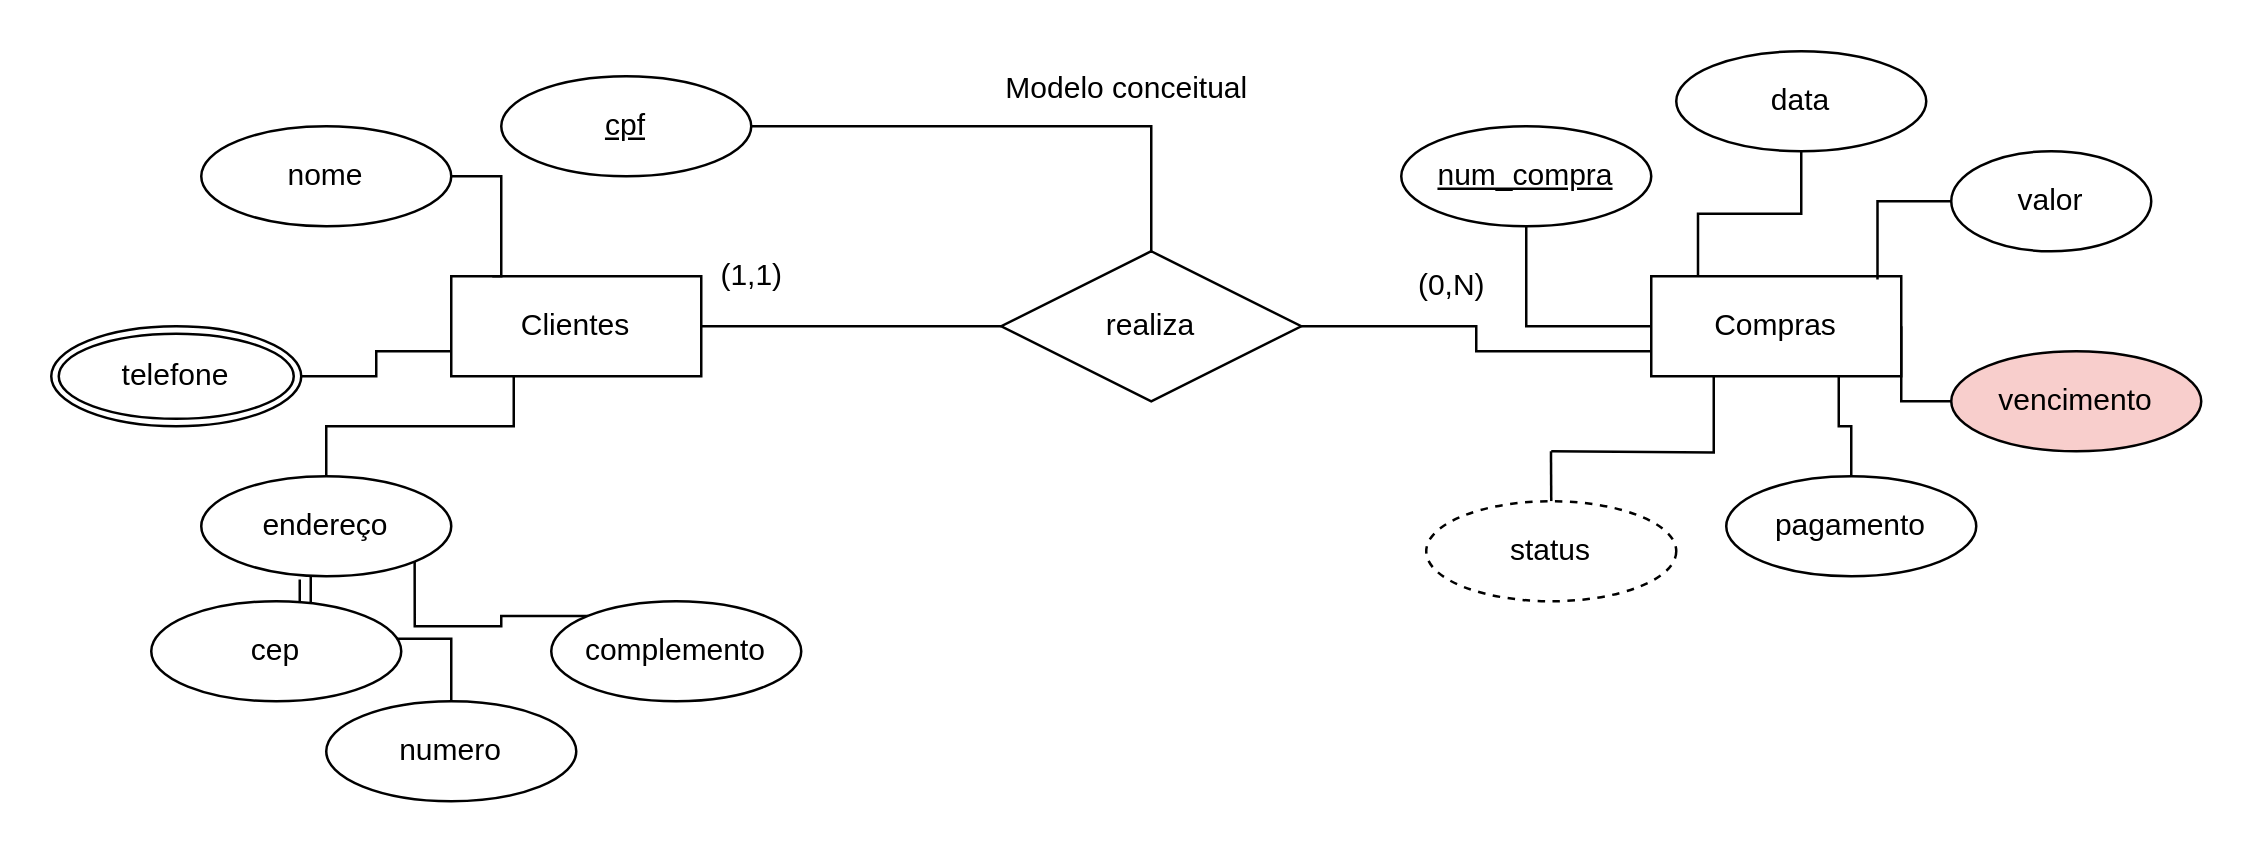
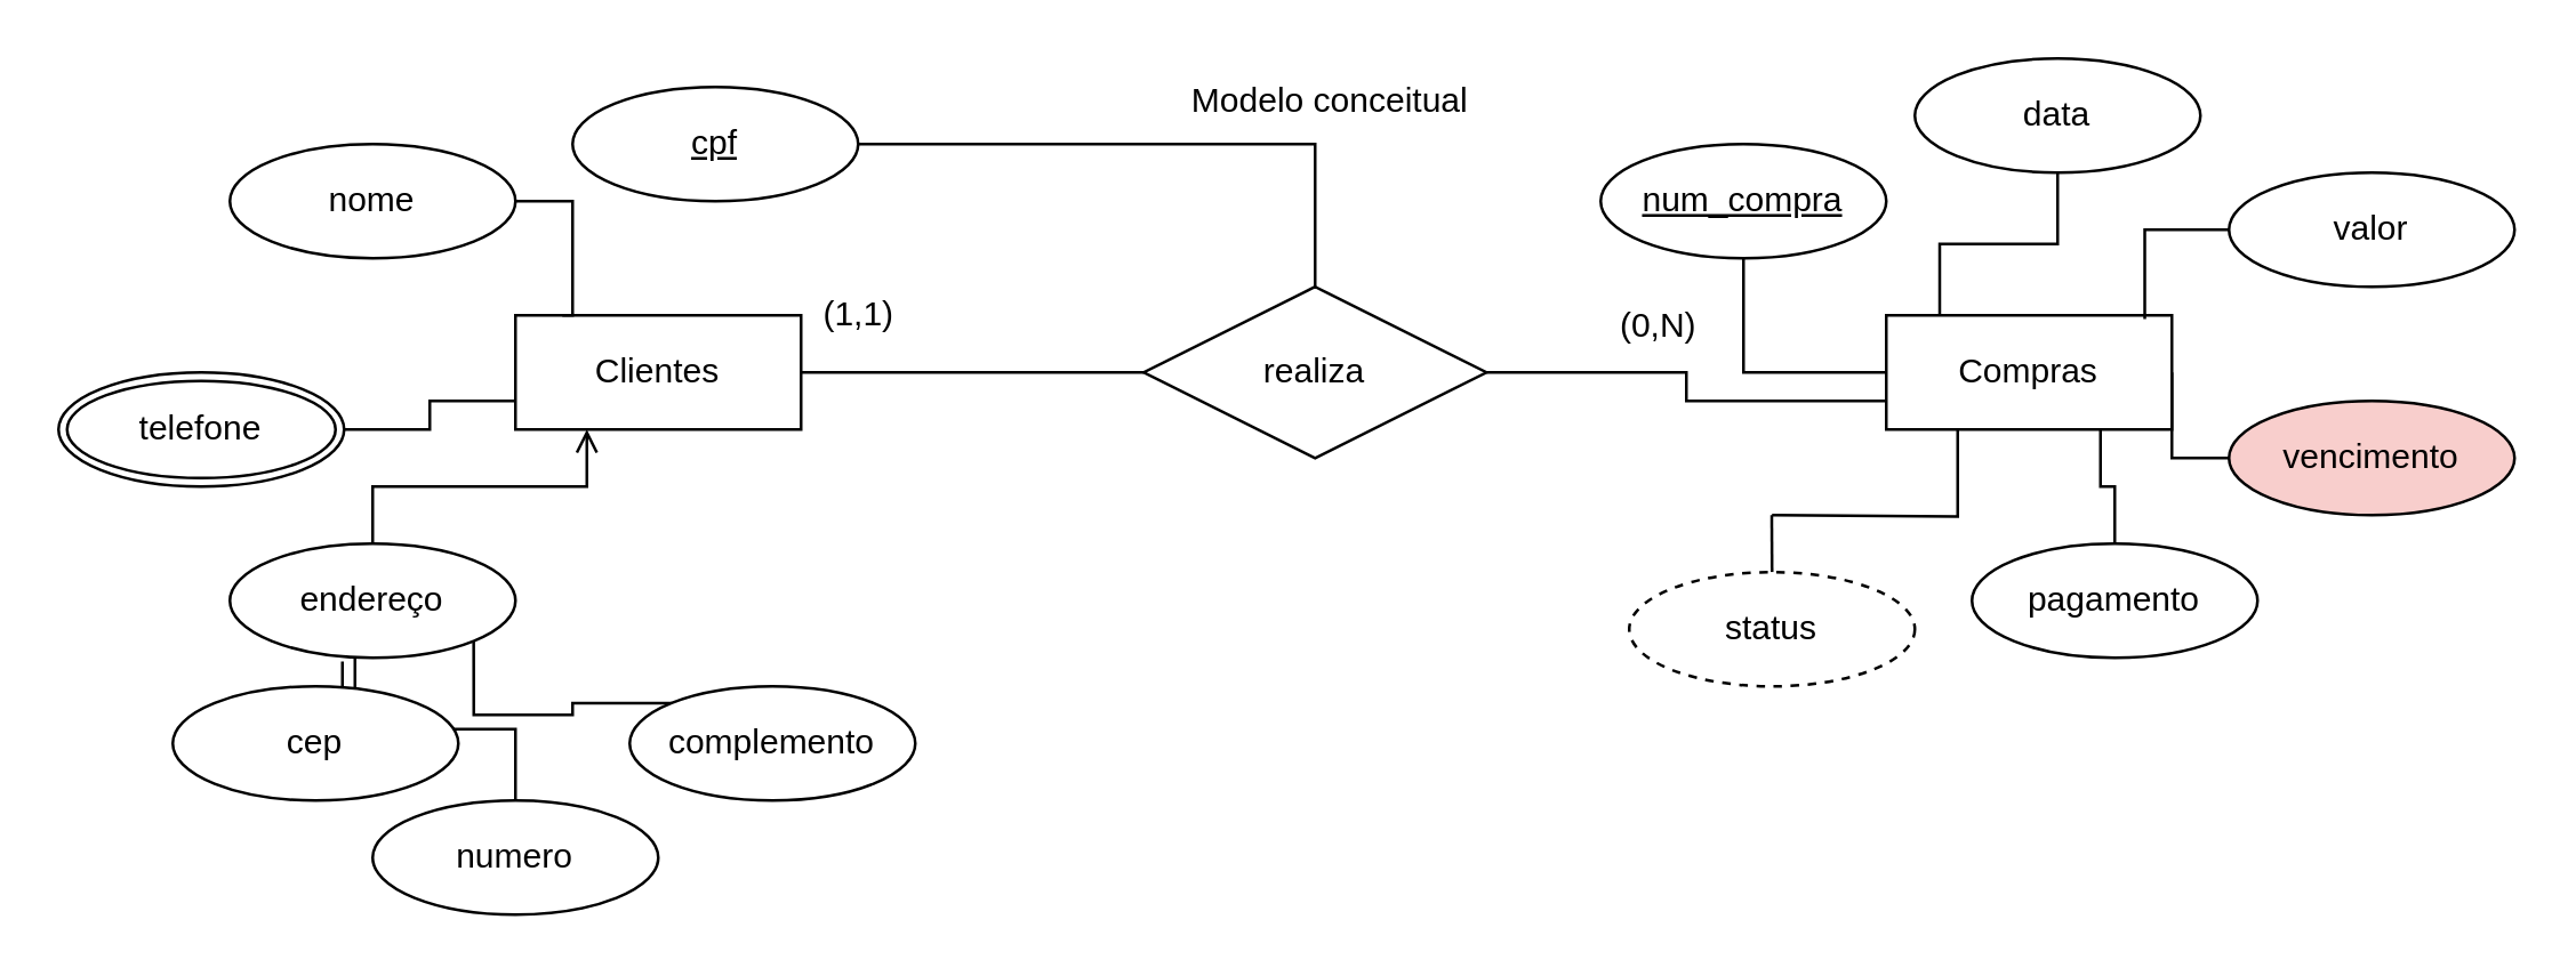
  <mxCell id="0" />
  <mxCell id="1" parent="0" />
  <mxCell id="2" style="edgeStyle=orthogonalEdgeStyle;rounded=0;orthogonalLoop=1;jettySize=auto;html=1;exitX=1;exitY=0.5;exitDx=0;exitDy=0;endArrow=none;endFill=0;" edge="1" parent="1" source="3" target="6"><mxGeometry relative="1" as="geometry" /></mxCell>
  <mxCell id="3" value="Clientes" style="whiteSpace=wrap;html=1;align=center;" vertex="1" parent="1"><mxGeometry x="180" y="110" width="100" height="40" as="geometry" /></mxCell>
  <mxCell id="4" value="Compras" style="whiteSpace=wrap;html=1;align=center;" vertex="1" parent="1"><mxGeometry x="660" y="110" width="100" height="40" as="geometry" /></mxCell>
  <mxCell id="5" style="edgeStyle=orthogonalEdgeStyle;rounded=0;orthogonalLoop=1;jettySize=auto;html=1;exitX=1;exitY=0.5;exitDx=0;exitDy=0;entryX=0;entryY=0.75;entryDx=0;entryDy=0;endArrow=none;endFill=0;" edge="1" parent="1" source="6" target="4"><mxGeometry relative="1" as="geometry" /></mxCell>
  <mxCell id="6" value="realiza" style="shape=rhombus;perimeter=rhombusPerimeter;whiteSpace=wrap;html=1;align=center;" vertex="1" parent="1"><mxGeometry x="400" y="100" width="120" height="60" as="geometry" /></mxCell>
  <mxCell id="7" style="edgeStyle=orthogonalEdgeStyle;rounded=0;orthogonalLoop=1;jettySize=auto;html=1;exitX=0.5;exitY=0;exitDx=0;exitDy=0;entryX=0.394;entryY=1.033;entryDx=0;entryDy=0;entryPerimeter=0;endArrow=none;endFill=0;" edge="1" parent="1" source="8" target="31"><mxGeometry relative="1" as="geometry" /></mxCell>
  <mxCell id="8" value="numero" style="ellipse;whiteSpace=wrap;html=1;align=center;" vertex="1" parent="1"><mxGeometry x="130" y="280" width="100" height="40" as="geometry" /></mxCell>
  <mxCell id="9" style="edgeStyle=orthogonalEdgeStyle;rounded=0;orthogonalLoop=1;jettySize=auto;html=1;exitX=0;exitY=0;exitDx=0;exitDy=0;entryX=1;entryY=1;entryDx=0;entryDy=0;endArrow=none;endFill=0;" edge="1" parent="1" source="10" target="31"><mxGeometry relative="1" as="geometry" /></mxCell>
  <mxCell id="10" value="complemento" style="ellipse;whiteSpace=wrap;html=1;align=center;" vertex="1" parent="1"><mxGeometry x="220" y="240" width="100" height="40" as="geometry" /></mxCell>
  <mxCell id="11" value="cep" style="ellipse;whiteSpace=wrap;html=1;align=center;" vertex="1" parent="1"><mxGeometry x="60" y="240" width="100" height="40" as="geometry" /></mxCell>
  <mxCell id="12" style="edgeStyle=orthogonalEdgeStyle;rounded=0;orthogonalLoop=1;jettySize=auto;html=1;exitX=1;exitY=0.5;exitDx=0;exitDy=0;entryX=0.164;entryY=-0.022;entryDx=0;entryDy=0;entryPerimeter=0;endArrow=none;endFill=0;" edge="1" parent="1" source="13" target="3"><mxGeometry relative="1" as="geometry" /></mxCell>
  <mxCell id="13" value="nome" style="ellipse;whiteSpace=wrap;html=1;align=center;" vertex="1" parent="1"><mxGeometry x="80" y="50" width="100" height="40" as="geometry" /></mxCell>
  <mxCell id="14" value="" style="edgeStyle=orthogonalEdgeStyle;rounded=0;orthogonalLoop=1;jettySize=auto;html=1;endArrow=none;endFill=0;" edge="1" parent="1" source="15" target="6"><mxGeometry relative="1" as="geometry" /></mxCell>
  <mxCell id="15" value="cpf" style="ellipse;whiteSpace=wrap;html=1;align=center;fontStyle=4;" vertex="1" parent="1"><mxGeometry x="200" y="30" width="100" height="40" as="geometry" /></mxCell>
  <mxCell id="16" style="edgeStyle=orthogonalEdgeStyle;rounded=0;orthogonalLoop=1;jettySize=auto;html=1;exitX=0.5;exitY=1;exitDx=0;exitDy=0;entryX=0.187;entryY=-0.004;entryDx=0;entryDy=0;entryPerimeter=0;endArrow=none;endFill=0;" edge="1" parent="1" source="17" target="4"><mxGeometry relative="1" as="geometry" /></mxCell>
  <mxCell id="17" value="data" style="ellipse;whiteSpace=wrap;html=1;align=center;" vertex="1" parent="1"><mxGeometry x="670" width="100" height="40" as="geometry" y="20" /></mxCell>
  <mxCell id="18" style="edgeStyle=orthogonalEdgeStyle;rounded=0;orthogonalLoop=1;jettySize=auto;html=1;exitX=0;exitY=0.5;exitDx=0;exitDy=0;entryX=0.905;entryY=0.033;entryDx=0;entryDy=0;entryPerimeter=0;endArrow=none;endFill=0;" edge="1" parent="1" source="19" target="4"><mxGeometry relative="1" as="geometry" /></mxCell>
- <mxCell id="19" value="valor" style="ellipse;whiteSpace=wrap;html=1;align=center;" vertex="1" parent="1"><mxGeometry x="780" y="60" width="80" height="40" as="geometry" /></mxCell>
+ <mxCell id="19" value="valor" style="ellipse;whiteSpace=wrap;html=1;align=center;" vertex="1" parent="1"><mxGeometry x="780" y="60" width="100" height="40" as="geometry" /></mxCell>
  <mxCell id="20" style="edgeStyle=orthogonalEdgeStyle;rounded=0;orthogonalLoop=1;jettySize=auto;html=1;exitX=0;exitY=0.5;exitDx=0;exitDy=0;entryX=1;entryY=0.5;entryDx=0;entryDy=0;endArrow=none;endFill=0;" edge="1" parent="1" source="21" target="4"><mxGeometry relative="1" as="geometry" /></mxCell>
  <mxCell id="21" value="vencimento" style="ellipse;whiteSpace=wrap;html=1;align=center;fillColor=#f8cecc;" vertex="1" parent="1"><mxGeometry x="780" y="140" width="100" height="40" as="geometry" /></mxCell>
  <mxCell id="22" style="edgeStyle=orthogonalEdgeStyle;rounded=0;orthogonalLoop=1;jettySize=auto;html=1;exitX=0.5;exitY=0;exitDx=0;exitDy=0;entryX=0.75;entryY=1;entryDx=0;entryDy=0;endArrow=none;endFill=0;" edge="1" parent="1" source="23" target="4"><mxGeometry relative="1" as="geometry" /></mxCell>
  <mxCell id="23" value="pagamento" style="ellipse;whiteSpace=wrap;html=1;align=center;" vertex="1" parent="1"><mxGeometry x="690" y="190" width="100" height="40" as="geometry" /></mxCell>
  <mxCell id="24" style="edgeStyle=orthogonalEdgeStyle;rounded=0;orthogonalLoop=1;jettySize=auto;html=1;exitX=0.5;exitY=0;exitDx=0;exitDy=0;entryX=0.25;entryY=1;entryDx=0;entryDy=0;endArrow=none;endFill=0;" edge="1" parent="1" target="4"><mxGeometry relative="1" as="geometry"><mxPoint x="620" y="180" as="sourcePoint" /></mxGeometry></mxCell>
  <mxCell id="25" style="edgeStyle=orthogonalEdgeStyle;rounded=0;orthogonalLoop=1;jettySize=auto;html=1;exitX=0.5;exitY=1;exitDx=0;exitDy=0;entryX=0;entryY=0.5;entryDx=0;entryDy=0;endArrow=none;endFill=0;" edge="1" parent="1" source="26" target="4"><mxGeometry relative="1" as="geometry" /></mxCell>
  <mxCell id="26" value="num_compra" style="ellipse;whiteSpace=wrap;html=1;align=center;fontStyle=4;" vertex="1" parent="1"><mxGeometry x="560" y="50" width="100" height="40" as="geometry" /></mxCell>
  <mxCell id="27" style="edgeStyle=orthogonalEdgeStyle;rounded=0;orthogonalLoop=1;jettySize=auto;html=1;exitX=0.5;exitY=0;exitDx=0;exitDy=0;endArrow=none;endFill=0;" edge="1" parent="1" source="28"><mxGeometry relative="1" as="geometry"><mxPoint x="619.889" y="180" as="targetPoint" /></mxGeometry></mxCell>
  <mxCell id="28" value="status" style="ellipse;whiteSpace=wrap;html=1;align=center;dashed=1;" vertex="1" parent="1"><mxGeometry x="570" y="200" width="100" height="40" as="geometry" /></mxCell>
- <mxCell id="29" style="edgeStyle=orthogonalEdgeStyle;rounded=0;orthogonalLoop=1;jettySize=auto;html=1;exitX=0.5;exitY=0;exitDx=0;exitDy=0;entryX=0.25;entryY=1;entryDx=0;entryDy=0;endArrow=none;endFill=0;" edge="1" parent="1" source="31" target="3"><mxGeometry relative="1" as="geometry" /></mxCell>
+ <mxCell id="29" style="edgeStyle=orthogonalEdgeStyle;rounded=0;orthogonalLoop=1;jettySize=auto;html=1;exitX=0.5;exitY=0;exitDx=0;exitDy=0;entryX=0.25;entryY=1;entryDx=0;entryDy=0;endArrow=open;endFill=0;" edge="1" parent="1" source="31" target="3"><mxGeometry relative="1" as="geometry" /></mxCell>
  <mxCell id="30" style="edgeStyle=orthogonalEdgeStyle;rounded=0;orthogonalLoop=1;jettySize=auto;html=1;exitX=0;exitY=1;exitDx=0;exitDy=0;entryX=0.638;entryY=0.024;entryDx=0;entryDy=0;entryPerimeter=0;endArrow=none;endFill=0;" edge="1" parent="1" source="31" target="11"><mxGeometry relative="1" as="geometry" /></mxCell>
  <mxCell id="31" value="endereço" style="ellipse;whiteSpace=wrap;html=1;align=center;" vertex="1" parent="1"><mxGeometry x="80" y="190" width="100" height="40" as="geometry" /></mxCell>
  <mxCell id="32" style="edgeStyle=orthogonalEdgeStyle;rounded=0;orthogonalLoop=1;jettySize=auto;html=1;exitX=1;exitY=0.5;exitDx=0;exitDy=0;entryX=0;entryY=0.75;entryDx=0;entryDy=0;endArrow=none;endFill=0;" edge="1" parent="1" source="33" target="3"><mxGeometry relative="1" as="geometry" /></mxCell>
  <mxCell id="33" value="telefone" style="ellipse;shape=doubleEllipse;margin=3;whiteSpace=wrap;html=1;align=center;" vertex="1" parent="1"><mxGeometry x="20" y="130" width="100" height="40" as="geometry" /></mxCell>
  <mxCell id="34" value="(1,1)" style="text;html=1;align=center;verticalAlign=middle;resizable=0;points=[];autosize=1;strokeColor=none;fillColor=none;" vertex="1" parent="1"><mxGeometry x="275" y="95" width="50" height="30" as="geometry" /></mxCell>
  <mxCell id="35" value="(0,N)" style="text;html=1;align=center;verticalAlign=middle;resizable=0;points=[];autosize=1;strokeColor=none;fillColor=none;" vertex="1" parent="1"><mxGeometry x="555" y="99" width="50" height="30" as="geometry" /></mxCell>
- <mxCell id="36" value="Modelo conceitual" style="text;html=1;align=center;verticalAlign=middle;resizable=0;points=[];autosize=1;strokeColor=none;fillColor=none;" vertex="1" parent="1"><mxGeometry x="390" width="120" height="30" as="geometry" y="20" /></mxCell>
+ <mxCell id="36" value="Modelo conceitual" style="text;html=1;align=center;verticalAlign=middle;resizable=0;points=[];autosize=1;strokeColor=none;fillColor=none;" vertex="1" parent="1"><mxGeometry x="405" y="20" width="120" height="30" as="geometry" /></mxCell>
